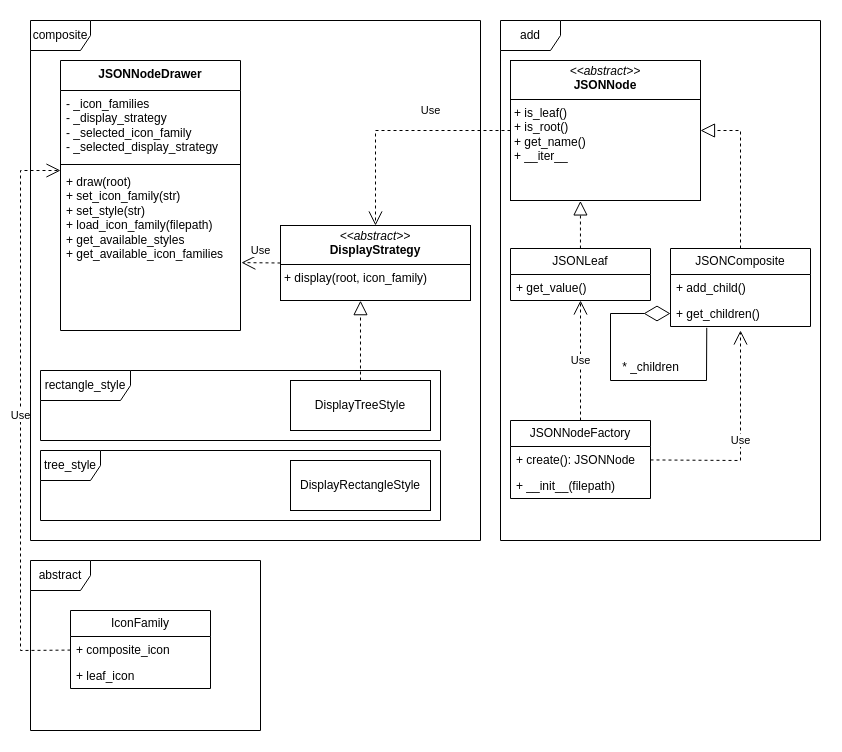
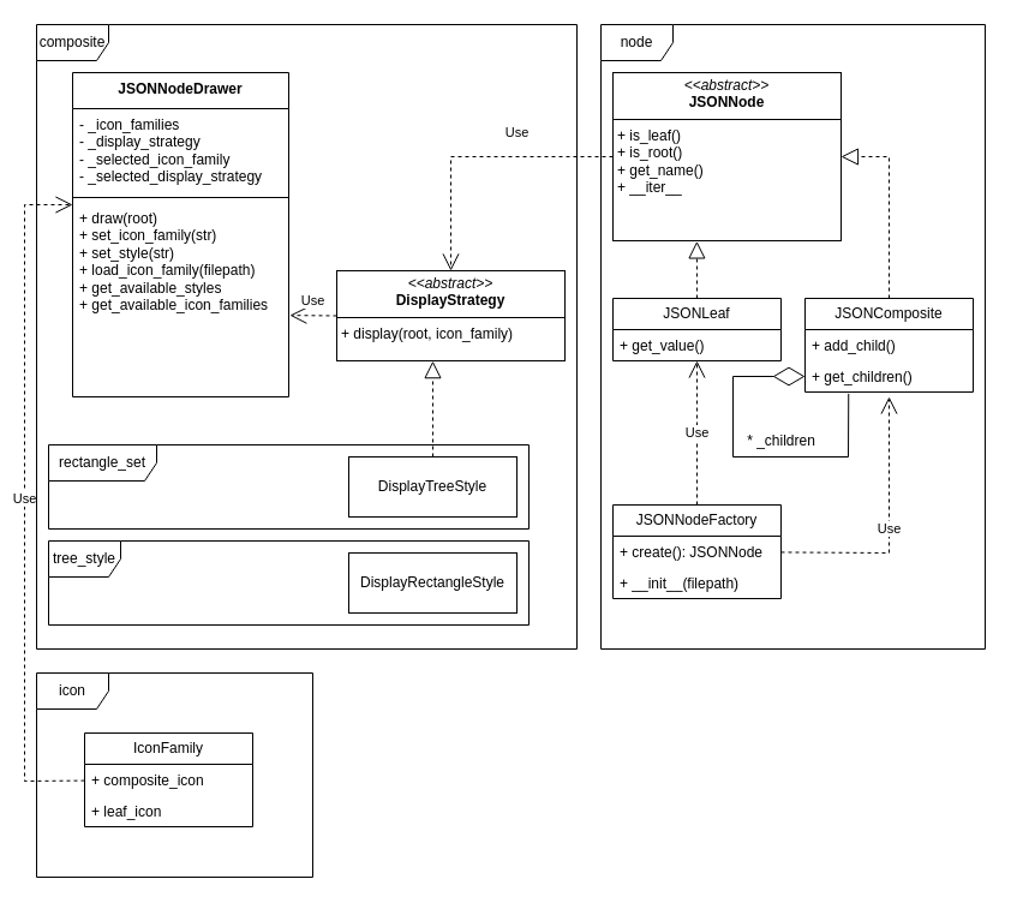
  <mxCell id="0" />
  <mxCell id="1" parent="0" />
  <mxCell id="2" value="&lt;p style=&quot;margin:0px;margin-top:4px;text-align:center;&quot;&gt;&lt;i&gt;&amp;lt;&amp;lt;abstract&amp;gt;&amp;gt;&lt;/i&gt;&lt;br&gt;&lt;b&gt;DisplayStrategy&lt;/b&gt;&lt;/p&gt;&lt;hr size=&quot;1&quot; style=&quot;border-style:solid;&quot;&gt;&lt;p style=&quot;margin:0px;margin-left:4px;&quot;&gt;+ display(root, icon_family)&lt;/p&gt;" style="verticalAlign=top;align=left;overflow=fill;html=1;whiteSpace=wrap;" parent="1" vertex="1"><mxGeometry x="280" y="225" width="190" height="75" as="geometry" /></mxCell>
  <mxCell id="3" value="DisplayTreeStyle" style="html=1;whiteSpace=wrap;" parent="1" vertex="1"><mxGeometry x="290" y="380" width="140" height="50" as="geometry" /></mxCell>
  <mxCell id="4" value="DisplayRectangleStyle" style="html=1;whiteSpace=wrap;" parent="1" vertex="1"><mxGeometry x="290" y="460" width="140" height="50" as="geometry" /></mxCell>
  <mxCell id="5" style="edgeStyle=orthogonalEdgeStyle;rounded=0;orthogonalLoop=1;jettySize=auto;html=1;exitX=0.5;exitY=1;exitDx=0;exitDy=0;" parent="1" edge="1"><mxGeometry relative="1" as="geometry"><mxPoint x="155" y="340" as="sourcePoint" /><mxPoint x="155" y="340" as="targetPoint" /></mxGeometry></mxCell>
  <mxCell id="6" value="JSONNodeDrawer" style="swimlane;fontStyle=1;align=center;verticalAlign=top;childLayout=stackLayout;horizontal=1;startSize=30;horizontalStack=0;resizeParent=1;resizeParentMax=0;resizeLast=0;collapsible=1;marginBottom=0;whiteSpace=wrap;html=1;" parent="1" vertex="1"><mxGeometry x="60" y="60" width="180" height="270" as="geometry" /></mxCell>
  <mxCell id="7" value="- _icon_families&lt;div&gt;- _display_strategy&lt;/div&gt;&lt;div&gt;- _selected_icon_family&lt;/div&gt;&lt;div&gt;- _selected_display_strategy&lt;/div&gt;" style="text;strokeColor=none;fillColor=none;align=left;verticalAlign=top;spacingLeft=4;spacingRight=4;overflow=hidden;rotatable=0;points=[[0,0.5],[1,0.5]];portConstraint=eastwest;whiteSpace=wrap;html=1;" parent="6" vertex="1"><mxGeometry y="30" width="180" height="70" as="geometry" /></mxCell>
  <mxCell id="8" value="" style="line;strokeWidth=1;fillColor=none;align=left;verticalAlign=middle;spacingTop=-1;spacingLeft=3;spacingRight=3;rotatable=0;labelPosition=right;points=[];portConstraint=eastwest;strokeColor=inherit;" parent="6" vertex="1"><mxGeometry y="100" width="180" height="8" as="geometry" /></mxCell>
  <mxCell id="9" value="+ draw(root)&lt;div&gt;+ set_icon_family(str)&lt;/div&gt;&lt;div&gt;+ set_style(str)&lt;br&gt;&lt;div&gt;+ load_icon_family(filepath)&lt;/div&gt;&lt;div&gt;+ get_available_styles&lt;/div&gt;&lt;div&gt;+ get_available_icon_families&lt;/div&gt;&lt;/div&gt;" style="text;strokeColor=none;fillColor=none;align=left;verticalAlign=top;spacingLeft=4;spacingRight=4;overflow=hidden;rotatable=0;points=[[0,0.5],[1,0.5]];portConstraint=eastwest;whiteSpace=wrap;html=1;" parent="6" vertex="1"><mxGeometry y="108" width="180" height="162" as="geometry" /></mxCell>
  <mxCell id="10" value="IconFamily" style="swimlane;fontStyle=0;childLayout=stackLayout;horizontal=1;startSize=26;fillColor=none;horizontalStack=0;resizeParent=1;resizeParentMax=0;resizeLast=0;collapsible=1;marginBottom=0;whiteSpace=wrap;html=1;" parent="1" vertex="1"><mxGeometry x="70" y="610" width="140" height="78" as="geometry" /></mxCell>
  <mxCell id="11" value="+ composite_icon" style="text;strokeColor=none;fillColor=none;align=left;verticalAlign=top;spacingLeft=4;spacingRight=4;overflow=hidden;rotatable=0;points=[[0,0.5],[1,0.5]];portConstraint=eastwest;whiteSpace=wrap;html=1;" parent="10" vertex="1"><mxGeometry y="26" width="140" height="26" as="geometry" /></mxCell>
  <mxCell id="12" value="+ leaf_icon" style="text;strokeColor=none;fillColor=none;align=left;verticalAlign=top;spacingLeft=4;spacingRight=4;overflow=hidden;rotatable=0;points=[[0,0.5],[1,0.5]];portConstraint=eastwest;whiteSpace=wrap;html=1;" parent="10" vertex="1"><mxGeometry y="52" width="140" height="26" as="geometry" /></mxCell>
  <mxCell id="13" value="&lt;p style=&quot;margin:0px;margin-top:4px;text-align:center;&quot;&gt;&lt;i&gt;&amp;lt;&amp;lt;abstract&amp;gt;&amp;gt;&lt;/i&gt;&lt;br&gt;&lt;b&gt;JSONNode&lt;/b&gt;&lt;/p&gt;&lt;hr size=&quot;1&quot; style=&quot;border-style:solid;&quot;&gt;&lt;p style=&quot;margin:0px;margin-left:4px;&quot;&gt;&lt;span style=&quot;background-color: initial;&quot;&gt;+ is_leaf()&lt;/span&gt;&lt;/p&gt;&lt;p style=&quot;margin:0px;margin-left:4px;&quot;&gt;+ is_root()&lt;/p&gt;&lt;p style=&quot;margin:0px;margin-left:4px;&quot;&gt;+ get_name()&lt;/p&gt;&lt;p style=&quot;margin:0px;margin-left:4px;&quot;&gt;+ __iter__&lt;/p&gt;&lt;p style=&quot;margin:0px;margin-left:4px;&quot;&gt;&lt;br&gt;&lt;/p&gt;" style="verticalAlign=top;align=left;overflow=fill;html=1;whiteSpace=wrap;" parent="1" vertex="1"><mxGeometry x="510" y="60" width="190" height="140" as="geometry" /></mxCell>
  <mxCell id="14" value="JSONComposite" style="swimlane;fontStyle=0;childLayout=stackLayout;horizontal=1;startSize=26;fillColor=none;horizontalStack=0;resizeParent=1;resizeParentMax=0;resizeLast=0;collapsible=1;marginBottom=0;whiteSpace=wrap;html=1;" parent="1" vertex="1"><mxGeometry x="670" y="248" width="140" height="78" as="geometry" /></mxCell>
  <mxCell id="15" value="+ add_child()" style="text;strokeColor=none;fillColor=none;align=left;verticalAlign=top;spacingLeft=4;spacingRight=4;overflow=hidden;rotatable=0;points=[[0,0.5],[1,0.5]];portConstraint=eastwest;whiteSpace=wrap;html=1;" parent="14" vertex="1"><mxGeometry y="26" width="140" height="26" as="geometry" /></mxCell>
  <mxCell id="16" value="+ get_children()" style="text;strokeColor=none;fillColor=none;align=left;verticalAlign=top;spacingLeft=4;spacingRight=4;overflow=hidden;rotatable=0;points=[[0,0.5],[1,0.5]];portConstraint=eastwest;whiteSpace=wrap;html=1;" parent="14" vertex="1"><mxGeometry y="52" width="140" height="26" as="geometry" /></mxCell>
  <mxCell id="17" value="" style="endArrow=diamondThin;endFill=0;endSize=24;html=1;rounded=0;entryX=0;entryY=0.5;entryDx=0;entryDy=0;exitX=0.259;exitY=1.051;exitDx=0;exitDy=0;exitPerimeter=0;" parent="14" source="16" target="16" edge="1"><mxGeometry width="160" relative="1" as="geometry"><mxPoint x="35.98" y="105.196" as="sourcePoint" /><mxPoint x="-170" y="82" as="targetPoint" /><Array as="points"><mxPoint x="36" y="132" /><mxPoint x="-60" y="132" /><mxPoint x="-60" y="65" /></Array></mxGeometry></mxCell>
  <mxCell id="18" value="JSONLeaf" style="swimlane;fontStyle=0;childLayout=stackLayout;horizontal=1;startSize=26;fillColor=none;horizontalStack=0;resizeParent=1;resizeParentMax=0;resizeLast=0;collapsible=1;marginBottom=0;whiteSpace=wrap;html=1;" parent="1" vertex="1"><mxGeometry x="510" y="248" width="140" height="52" as="geometry" /></mxCell>
  <mxCell id="19" value="+ get_value()" style="text;strokeColor=none;fillColor=none;align=left;verticalAlign=top;spacingLeft=4;spacingRight=4;overflow=hidden;rotatable=0;points=[[0,0.5],[1,0.5]];portConstraint=eastwest;whiteSpace=wrap;html=1;" parent="18" vertex="1"><mxGeometry y="26" width="140" height="26" as="geometry" /></mxCell>
  <mxCell id="20" value="" style="endArrow=block;dashed=1;endFill=0;endSize=12;html=1;rounded=0;entryX=0.368;entryY=1.003;entryDx=0;entryDy=0;entryPerimeter=0;" parent="1" source="18" target="13" edge="1"><mxGeometry width="160" relative="1" as="geometry"><mxPoint x="340" y="330" as="sourcePoint" /><mxPoint x="500" y="330" as="targetPoint" /></mxGeometry></mxCell>
  <mxCell id="21" value="" style="endArrow=block;dashed=1;endFill=0;endSize=12;html=1;rounded=0;" parent="1" source="14" target="13" edge="1"><mxGeometry width="160" relative="1" as="geometry"><mxPoint x="340" y="330" as="sourcePoint" /><mxPoint x="500" y="330" as="targetPoint" /><Array as="points"><mxPoint x="740" y="130" /></Array></mxGeometry></mxCell>
  <mxCell id="22" value="* _children" style="text;html=1;align=center;verticalAlign=middle;resizable=0;points=[];autosize=1;strokeColor=none;fillColor=none;" parent="1" vertex="1"><mxGeometry x="610" y="352" width="80" height="30" as="geometry" /></mxCell>
  <mxCell id="23" value="JSONNodeFactory" style="swimlane;fontStyle=0;childLayout=stackLayout;horizontal=1;startSize=26;fillColor=none;horizontalStack=0;resizeParent=1;resizeParentMax=0;resizeLast=0;collapsible=1;marginBottom=0;whiteSpace=wrap;html=1;" parent="1" vertex="1"><mxGeometry x="510" y="420" width="140" height="78" as="geometry" /></mxCell>
  <mxCell id="24" value="+ create(): JSONNode" style="text;strokeColor=none;fillColor=none;align=left;verticalAlign=top;spacingLeft=4;spacingRight=4;overflow=hidden;rotatable=0;points=[[0,0.5],[1,0.5]];portConstraint=eastwest;whiteSpace=wrap;html=1;" parent="23" vertex="1"><mxGeometry y="26" width="140" height="26" as="geometry" /></mxCell>
  <mxCell id="25" value="+ __init__(filepath)" style="text;strokeColor=none;fillColor=none;align=left;verticalAlign=top;spacingLeft=4;spacingRight=4;overflow=hidden;rotatable=0;points=[[0,0.5],[1,0.5]];portConstraint=eastwest;whiteSpace=wrap;html=1;" parent="23" vertex="1"><mxGeometry y="52" width="140" height="26" as="geometry" /></mxCell>
  <mxCell id="26" value="Use" style="endArrow=open;endSize=12;dashed=1;html=1;rounded=0;" parent="1" source="23" target="19" edge="1"><mxGeometry width="160" relative="1" as="geometry"><mxPoint x="340" y="330" as="sourcePoint" /><mxPoint x="500" y="330" as="targetPoint" /></mxGeometry></mxCell>
  <mxCell id="27" value="Use" style="endArrow=open;endSize=12;dashed=1;html=1;rounded=0;" parent="1" source="23" edge="1"><mxGeometry width="160" relative="1" as="geometry"><mxPoint x="340" y="330" as="sourcePoint" /><mxPoint x="740" y="330" as="targetPoint" /><Array as="points"><mxPoint x="740" y="460" /></Array></mxGeometry></mxCell>
- <mxCell id="28" value="add" style="shape=umlFrame;whiteSpace=wrap;html=1;pointerEvents=0;" parent="1" vertex="1"><mxGeometry x="500" y="20" width="320" height="520" as="geometry" /></mxCell>
+ <mxCell id="28" value="node" style="shape=umlFrame;whiteSpace=wrap;html=1;pointerEvents=0;" parent="1" vertex="1"><mxGeometry x="500" y="20" width="320" height="520" as="geometry" /></mxCell>
  <mxCell id="29" value="" style="endArrow=block;dashed=1;endFill=0;endSize=12;html=1;rounded=0;entryX=0.421;entryY=1.002;entryDx=0;entryDy=0;entryPerimeter=0;" parent="1" source="3" target="2" edge="1"><mxGeometry width="160" relative="1" as="geometry"><mxPoint x="340" y="260" as="sourcePoint" /><mxPoint x="500" y="260" as="targetPoint" /></mxGeometry></mxCell>
  <mxCell id="30" value="Use" style="endArrow=open;endSize=12;dashed=1;html=1;rounded=0;" parent="1" source="10" edge="1"><mxGeometry width="160" relative="1" as="geometry"><mxPoint x="310" y="350" as="sourcePoint" /><mxPoint x="60" y="170" as="targetPoint" /><Array as="points"><mxPoint x="20" y="650" /><mxPoint x="20" y="170" /></Array></mxGeometry></mxCell>
  <mxCell id="31" value="composite" style="shape=umlFrame;whiteSpace=wrap;html=1;pointerEvents=0;" parent="1" vertex="1"><mxGeometry x="30" y="20" width="450" height="520" as="geometry" /></mxCell>
- <mxCell id="32" value="rectangle_style" style="shape=umlFrame;whiteSpace=wrap;html=1;pointerEvents=0;width=90;height=30;" parent="1" vertex="1"><mxGeometry x="40" y="370" width="400" height="70" as="geometry" /></mxCell>
+ <mxCell id="32" value="rectangle_set" style="shape=umlFrame;whiteSpace=wrap;html=1;pointerEvents=0;width=90;height=30;" parent="1" vertex="1"><mxGeometry x="40" y="370" width="400" height="70" as="geometry" /></mxCell>
  <mxCell id="33" value="tree_style" style="shape=umlFrame;whiteSpace=wrap;html=1;pointerEvents=0;" parent="1" vertex="1"><mxGeometry x="40" y="450" width="400" height="70" as="geometry" /></mxCell>
- <mxCell id="34" value="abstract" style="shape=umlFrame;whiteSpace=wrap;html=1;pointerEvents=0;" parent="1" vertex="1"><mxGeometry x="30" y="560" width="230" height="170" as="geometry" /></mxCell>
+ <mxCell id="34" value="icon" style="shape=umlFrame;whiteSpace=wrap;html=1;pointerEvents=0;" parent="1" vertex="1"><mxGeometry x="30" y="560" width="230" height="170" as="geometry" /></mxCell>
  <mxCell id="35" value="Use" style="endArrow=open;endSize=12;dashed=1;html=1;rounded=0;exitX=0;exitY=0.5;exitDx=0;exitDy=0;entryX=1.005;entryY=0.581;entryDx=0;entryDy=0;entryPerimeter=0;" edge="1" parent="1" source="2" target="9"><mxGeometry x="0.029" y="-12" width="160" relative="1" as="geometry"><mxPoint x="260" y="280" as="sourcePoint" /><mxPoint x="420" y="280" as="targetPoint" /><mxPoint as="offset" /></mxGeometry></mxCell>
  <mxCell id="36" value="Use" style="endArrow=open;endSize=12;dashed=1;html=1;rounded=0;exitX=0;exitY=0.5;exitDx=0;exitDy=0;" edge="1" parent="1" source="13" target="2"><mxGeometry x="-0.304" y="-20" width="160" relative="1" as="geometry"><mxPoint x="330" y="230" as="sourcePoint" /><mxPoint x="490" y="230" as="targetPoint" /><Array as="points"><mxPoint x="375" y="130" /></Array><mxPoint as="offset" /></mxGeometry></mxCell>
